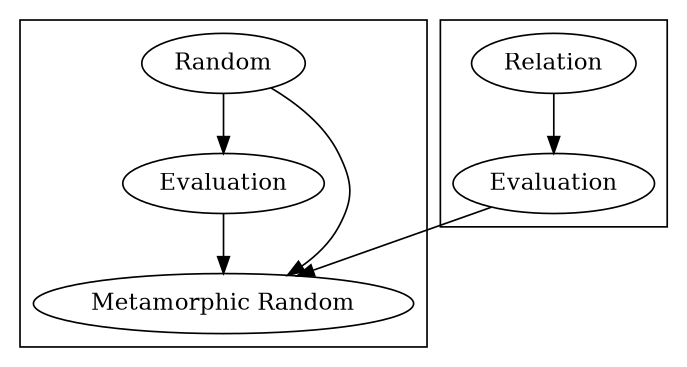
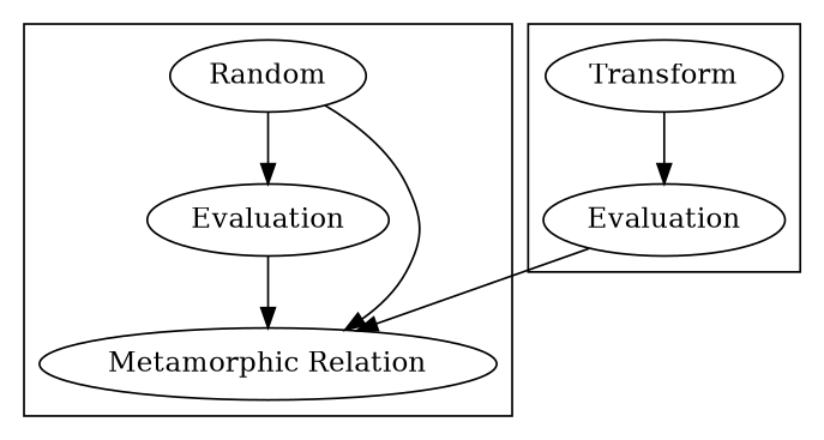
  digraph {
    n1 [label=Random]
    Evaluation
-   n3 [label="Metamorphic Random"]
-   n4 [label=Relation]
+   n3 [label="Metamorphic Relation"]
+   n4 [label=Transform]
    n5 [label=Evaluation]
    subgraph cluster_1 {
      n1
      Evaluation
      n3
    }
    subgraph cluster_2 {
      n4
      n5
    }
    n1 -> Evaluation
    n1 -> n3 [constraint=false]
    Evaluation -> n3
    n4 -> n5
    n5 -> n3
  }
